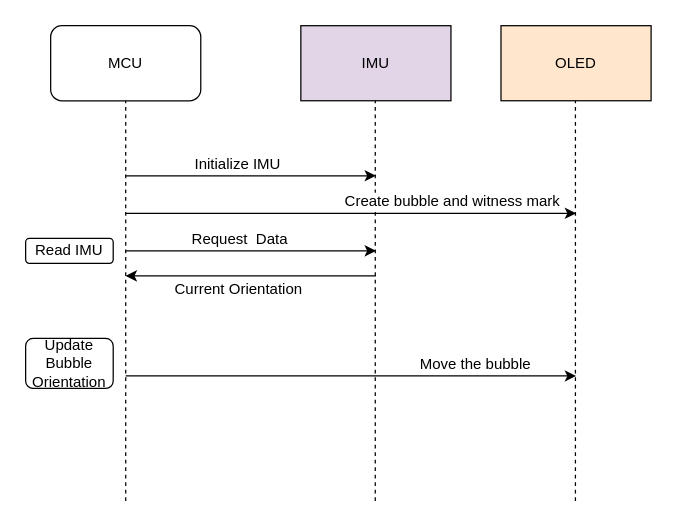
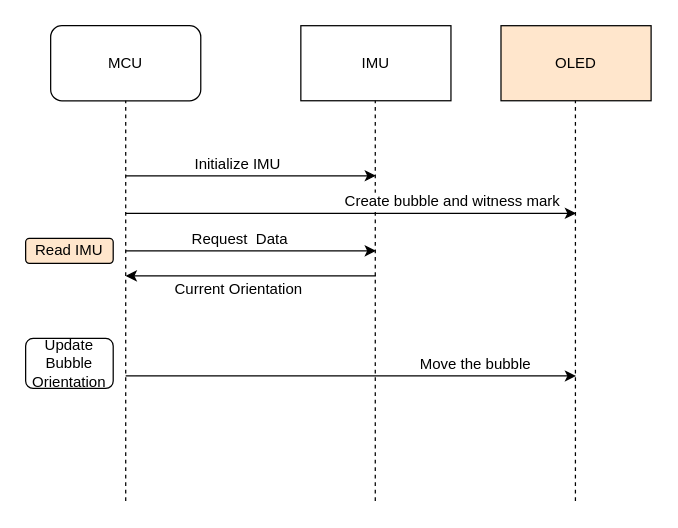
  <mxCell id="0" />
  <mxCell id="1" parent="0" />
  <mxCell id="2" value="MCU" style="whiteSpace=wrap;html=1;rounded=1;" parent="1" vertex="1"><mxGeometry x="40" y="20" width="120" height="60" as="geometry" /></mxCell>
- <mxCell id="3" value="IMU" style="rounded=0;whiteSpace=wrap;html=1;fillColor=#e1d5e7;" parent="1" vertex="1"><mxGeometry x="240" y="20" width="120" height="60" as="geometry" /></mxCell>
+ <mxCell id="3" value="IMU" style="rounded=0;whiteSpace=wrap;html=1;" parent="1" vertex="1"><mxGeometry x="240" y="20" width="120" height="60" as="geometry" /></mxCell>
  <mxCell id="4" value="OLED" style="rounded=0;whiteSpace=wrap;html=1;fillColor=#ffe6cc;" parent="1" vertex="1"><mxGeometry x="400" y="20" width="120" height="60" as="geometry" /></mxCell>
  <mxCell id="5" value="" style="endArrow=none;dashed=1;html=1;entryX=0.5;entryY=1;entryDx=0;entryDy=0;" parent="1" target="2" edge="1"><mxGeometry width="50" height="50" relative="1" as="geometry"><mxPoint x="100" y="400" as="sourcePoint" /><mxPoint x="90" y="100" as="targetPoint" /></mxGeometry></mxCell>
  <mxCell id="6" value="" style="endArrow=none;dashed=1;html=1;entryX=0.5;entryY=1;entryDx=0;entryDy=0;" parent="1" edge="1"><mxGeometry width="50" height="50" relative="1" as="geometry"><mxPoint x="299.5" y="400" as="sourcePoint" /><mxPoint x="299.5" y="80" as="targetPoint" /></mxGeometry></mxCell>
  <mxCell id="7" value="" style="endArrow=none;dashed=1;html=1;entryX=0.5;entryY=1;entryDx=0;entryDy=0;" parent="1" edge="1"><mxGeometry width="50" height="50" relative="1" as="geometry"><mxPoint x="459.5" y="400" as="sourcePoint" /><mxPoint x="459.5" y="80" as="targetPoint" /></mxGeometry></mxCell>
  <mxCell id="8" value="" style="endArrow=classic;html=1;" parent="1" edge="1"><mxGeometry width="50" height="50" relative="1" as="geometry"><mxPoint x="100" y="140" as="sourcePoint" /><mxPoint x="300" y="140" as="targetPoint" /></mxGeometry></mxCell>
  <mxCell id="9" value="Initialize IMU&amp;nbsp;" style="text;html=1;align=center;verticalAlign=middle;resizable=0;points=[];labelBackgroundColor=#ffffff;" parent="8" vertex="1" connectable="0"><mxGeometry x="-0.22" y="-5" relative="1" as="geometry"><mxPoint x="12" y="-15" as="offset" /></mxGeometry></mxCell>
  <mxCell id="10" value="" style="endArrow=classic;html=1;" parent="1" edge="1"><mxGeometry width="50" height="50" relative="1" as="geometry"><mxPoint x="100" y="200" as="sourcePoint" /><mxPoint x="300" y="200" as="targetPoint" /></mxGeometry></mxCell>
  <mxCell id="11" value="Request&amp;nbsp; Data" style="text;html=1;align=center;verticalAlign=middle;resizable=0;points=[];labelBackgroundColor=#ffffff;" parent="10" vertex="1" connectable="0"><mxGeometry x="-0.22" y="-5" relative="1" as="geometry"><mxPoint x="12" y="-15" as="offset" /></mxGeometry></mxCell>
  <mxCell id="12" value="" style="endArrow=classic;html=1;" parent="1" edge="1"><mxGeometry width="50" height="50" relative="1" as="geometry"><mxPoint x="300" y="220" as="sourcePoint" /><mxPoint x="100" y="220" as="targetPoint" /></mxGeometry></mxCell>
  <mxCell id="13" value="Current Orientation" style="text;html=1;align=center;verticalAlign=middle;resizable=0;points=[];labelBackgroundColor=#ffffff;" parent="12" vertex="1" connectable="0"><mxGeometry x="0.11" y="1" relative="1" as="geometry"><mxPoint y="9" as="offset" /></mxGeometry></mxCell>
- <mxCell id="14" value="Read IMU" style="rounded=1;whiteSpace=wrap;html=1;" parent="1" vertex="1"><mxGeometry x="20" y="190" width="70" height="20" as="geometry" /></mxCell>
+ <mxCell id="14" value="Read IMU" style="rounded=1;whiteSpace=wrap;html=1;fillColor=#ffe6cc;" parent="1" vertex="1"><mxGeometry x="20" y="190" width="70" height="20" as="geometry" /></mxCell>
  <mxCell id="15" value="Update Bubble Orientation" style="rounded=1;whiteSpace=wrap;html=1;" parent="1" vertex="1"><mxGeometry x="20" y="270" width="70" height="40" as="geometry" /></mxCell>
  <mxCell id="16" value="" style="endArrow=classic;html=1;" parent="1" edge="1"><mxGeometry width="50" height="50" relative="1" as="geometry"><mxPoint x="100" y="300" as="sourcePoint" /><mxPoint x="460" y="300" as="targetPoint" /></mxGeometry></mxCell>
  <mxCell id="17" value="Move the bubble&amp;nbsp;" style="text;html=1;align=center;verticalAlign=middle;resizable=0;points=[];labelBackgroundColor=#ffffff;" parent="16" vertex="1" connectable="0"><mxGeometry x="-0.22" y="-5" relative="1" as="geometry"><mxPoint x="140" y="-15" as="offset" /></mxGeometry></mxCell>
  <mxCell id="18" value="" style="endArrow=classic;html=1;" edge="1" parent="1"><mxGeometry width="50" height="50" relative="1" as="geometry"><mxPoint x="100" y="170" as="sourcePoint" /><mxPoint x="460" y="170" as="targetPoint" /></mxGeometry></mxCell>
  <mxCell id="19" value="Create bubble and witness mark" style="text;html=1;align=center;verticalAlign=middle;resizable=0;points=[];labelBackgroundColor=#ffffff;" vertex="1" connectable="0" parent="18"><mxGeometry x="-0.22" y="-5" relative="1" as="geometry"><mxPoint x="120" y="-15" as="offset" /></mxGeometry></mxCell>
